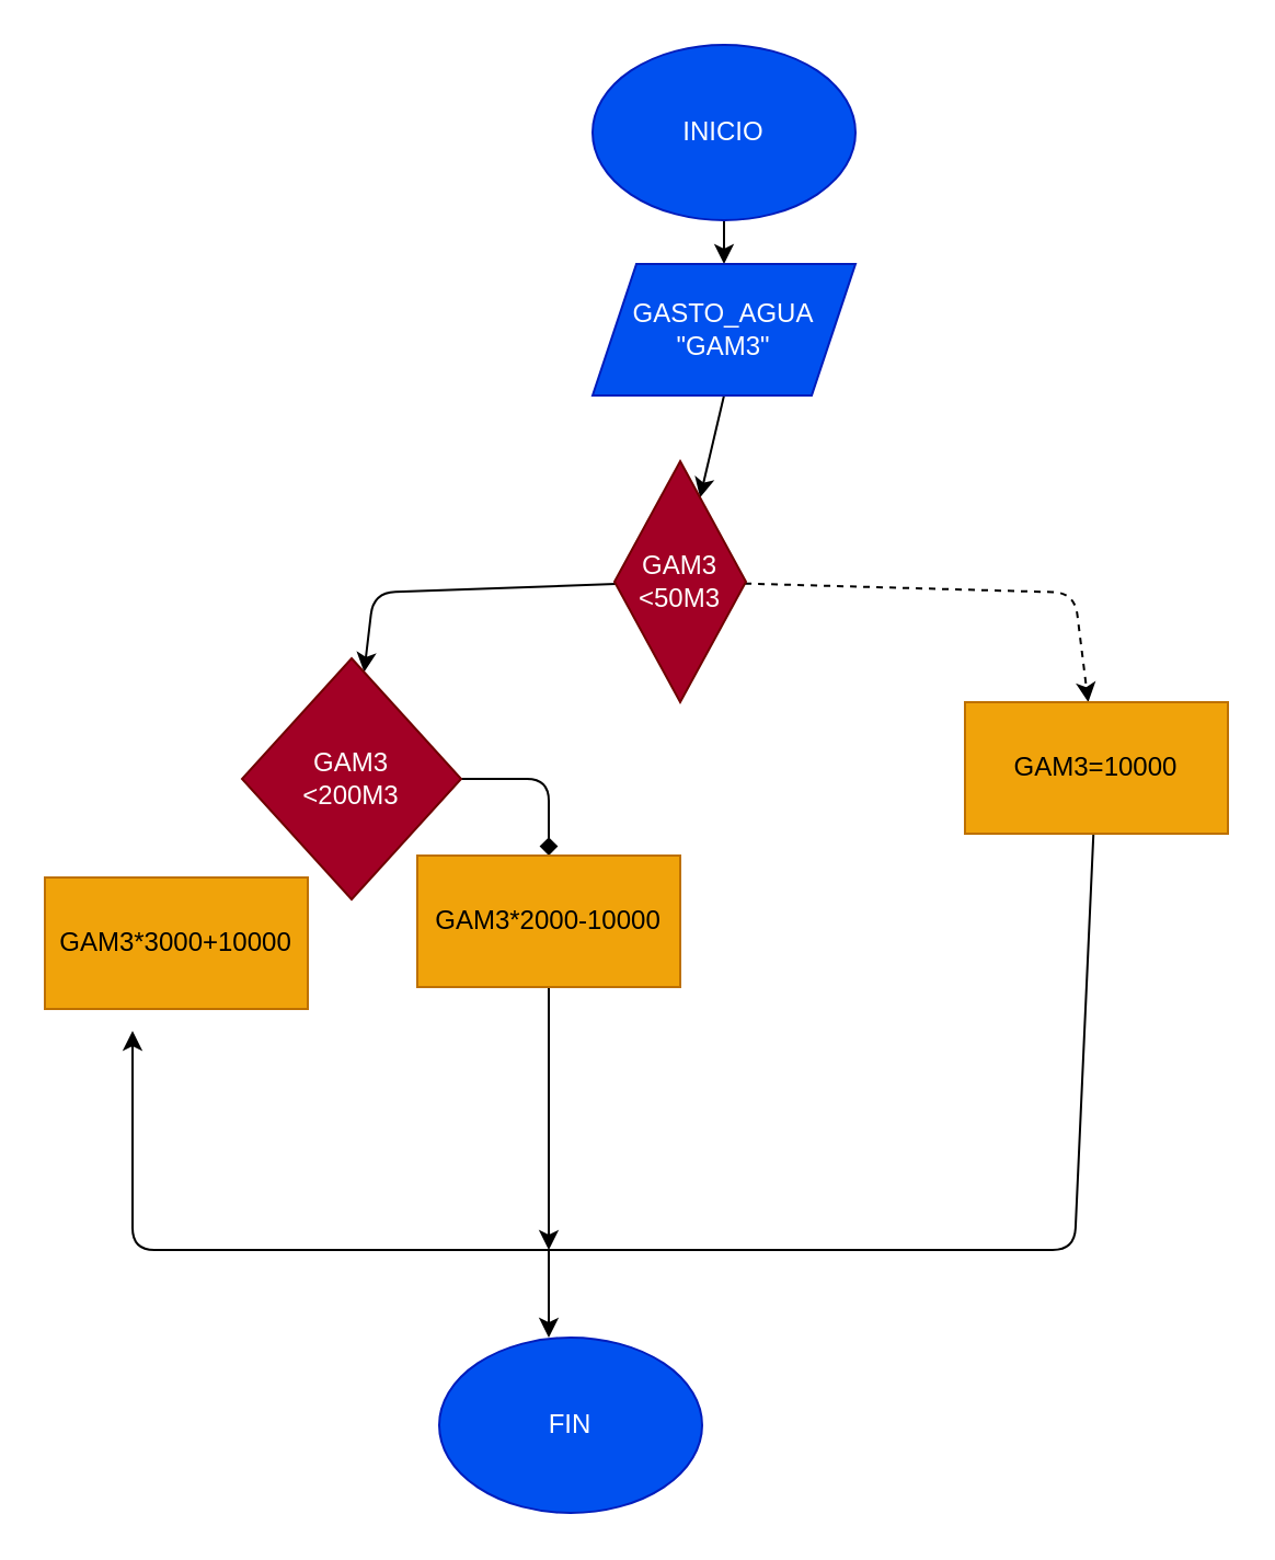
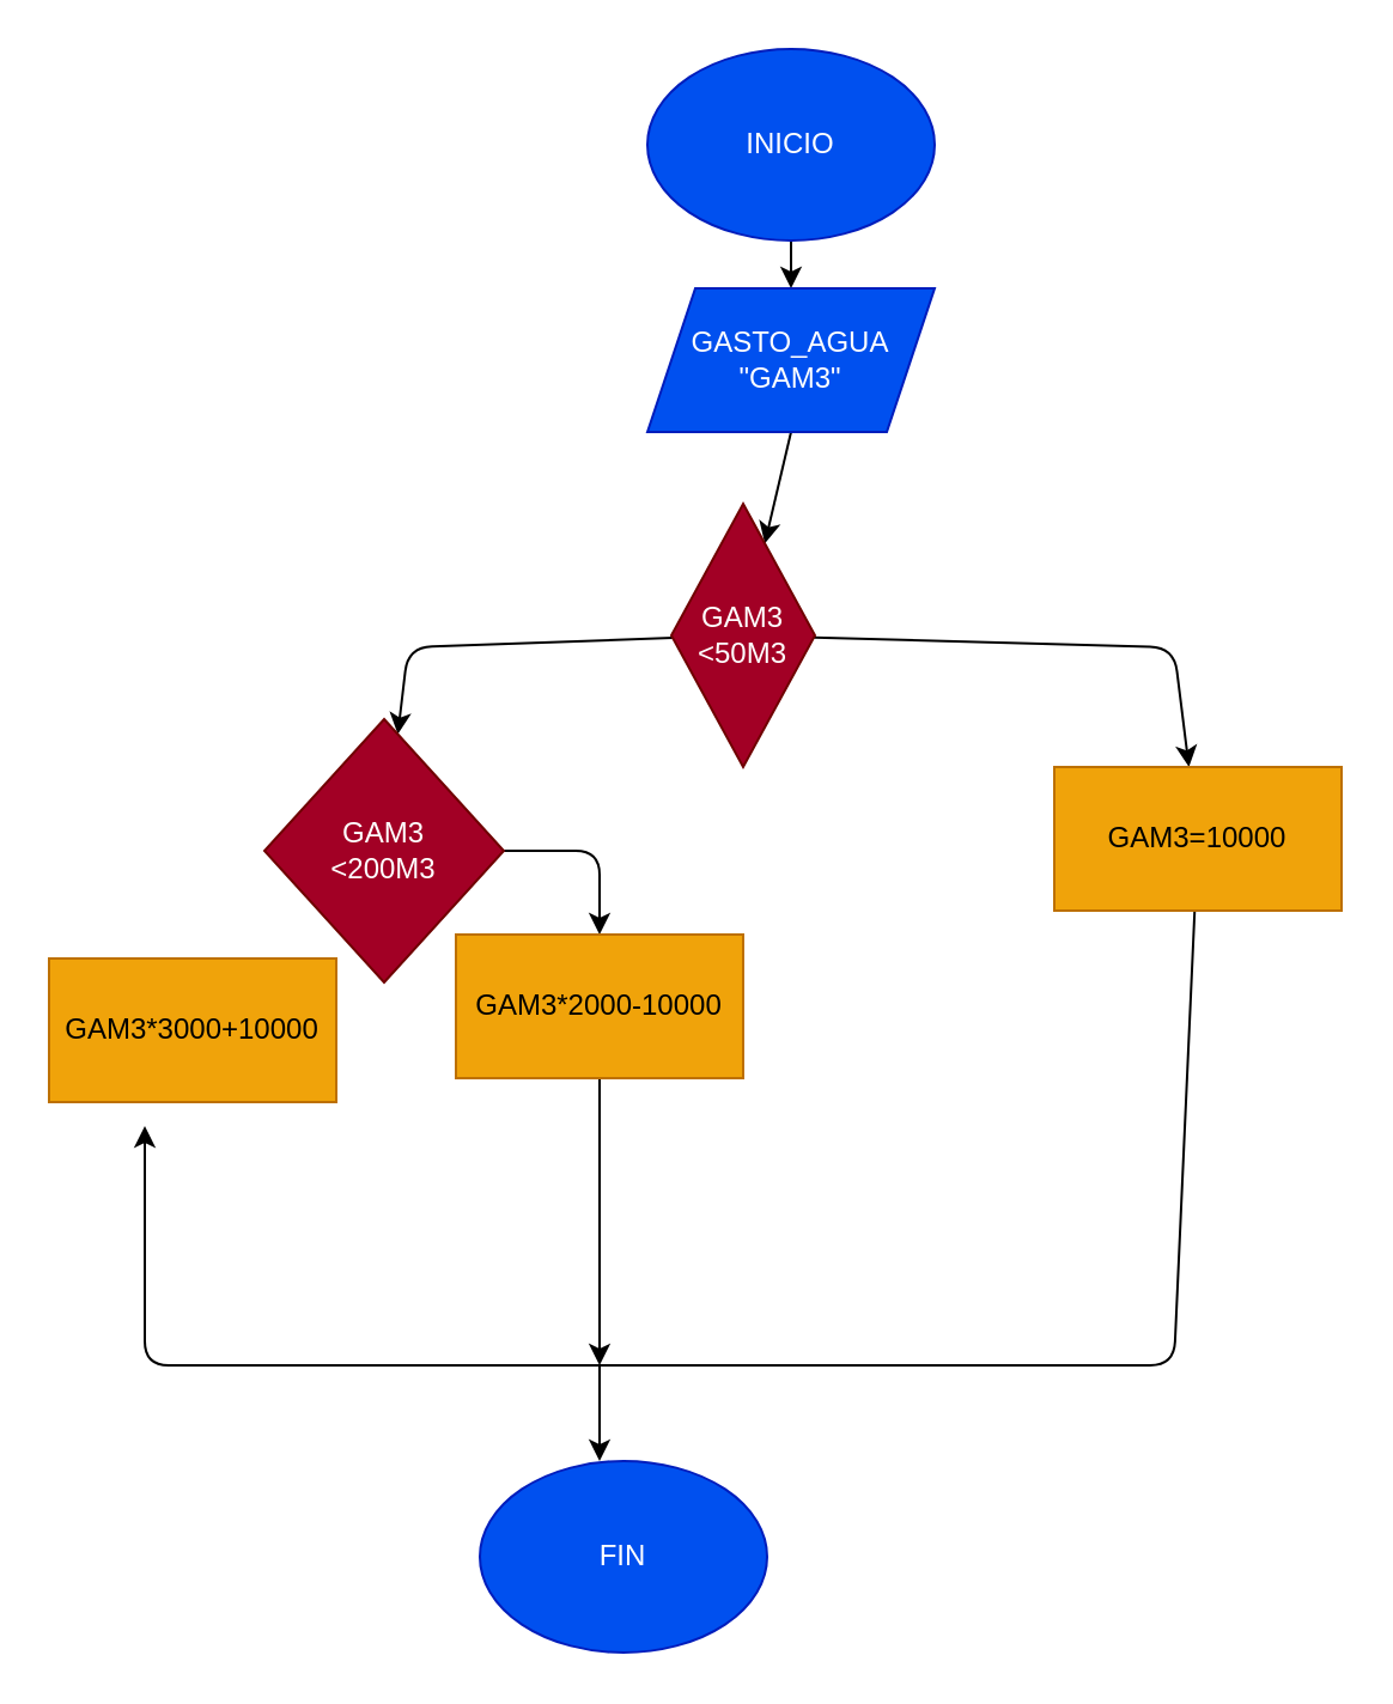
  <mxCell id="0" />
  <mxCell id="1" parent="0" />
  <mxCell id="2" value="" style="edgeStyle=none;html=1;" edge="1" parent="1" source="3"><mxGeometry relative="1" as="geometry"><mxPoint x="330" y="120" as="targetPoint" /></mxGeometry></mxCell>
  <mxCell id="3" value="INICIO" style="ellipse;whiteSpace=wrap;html=1;fillColor=#0050ef;fontColor=#ffffff;strokeColor=#001DBC;" vertex="1" parent="1"><mxGeometry x="270" y="20" width="120" height="80" as="geometry" /></mxCell>
  <mxCell id="4" value="" style="edgeStyle=none;html=1;" edge="1" parent="1" target="8"><mxGeometry relative="1" as="geometry"><mxPoint x="330" y="180" as="sourcePoint" /></mxGeometry></mxCell>
  <mxCell id="5" value="" style="edgeStyle=none;html=1;" edge="1" parent="1" source="8" target="10"><mxGeometry relative="1" as="geometry"><Array as="points"><mxPoint x="170" y="270" /></Array></mxGeometry></mxCell>
- <mxCell id="6" value="" style="edgeStyle=none;html=1;dashed=1;" edge="1" parent="1" source="8" target="15"><mxGeometry relative="1" as="geometry"><Array as="points"><mxPoint x="490" y="270" /></Array></mxGeometry></mxCell>
+ <mxCell id="6" value="" style="edgeStyle=none;html=1;" edge="1" parent="1" source="8" target="15"><mxGeometry relative="1" as="geometry"><Array as="points"><mxPoint x="490" y="270" /></Array></mxGeometry></mxCell>
  <mxCell id="7" value="" style="edgeStyle=none;html=1;" edge="1" parent="1"><mxGeometry relative="1" as="geometry"><mxPoint x="250" y="570" as="sourcePoint" /><mxPoint x="250" y="610" as="targetPoint" /></mxGeometry></mxCell>
  <mxCell id="8" value="GAM3&lt;br&gt;&amp;lt;50M3" style="rhombus;whiteSpace=wrap;html=1;fillColor=#a20025;fontColor=#ffffff;strokeColor=#6F0000;" vertex="1" parent="1"><mxGeometry x="280" y="210" width="60" height="110" as="geometry" /></mxCell>
- <mxCell id="9" value="" style="edgeStyle=none;html=1;endArrow=diamond;" edge="1" parent="1" source="10" target="12"><mxGeometry relative="1" as="geometry"><mxPoint x="260" y="355" as="targetPoint" /><Array as="points"><mxPoint x="250" y="355" /></Array></mxGeometry></mxCell>
+ <mxCell id="9" value="" style="edgeStyle=none;html=1;" edge="1" parent="1" source="10" target="12"><mxGeometry relative="1" as="geometry"><mxPoint x="260" y="355" as="targetPoint" /><Array as="points"><mxPoint x="250" y="355" /></Array></mxGeometry></mxCell>
  <mxCell id="10" value="GAM3&lt;br&gt;&amp;lt;200M3" style="rhombus;whiteSpace=wrap;html=1;fillColor=#a20025;fontColor=#ffffff;strokeColor=#6F0000;" vertex="1" parent="1"><mxGeometry x="110" y="300" width="100" height="110" as="geometry" /></mxCell>
  <mxCell id="11" value="" style="edgeStyle=none;html=1;" edge="1" parent="1" source="12"><mxGeometry relative="1" as="geometry"><mxPoint x="250" y="570" as="targetPoint" /></mxGeometry></mxCell>
  <mxCell id="12" value="GAM3*2000-10000" style="rounded=0;whiteSpace=wrap;html=1;fillColor=#f0a30a;fontColor=#000000;strokeColor=#BD7000;" vertex="1" parent="1"><mxGeometry x="190" y="390" width="120" height="60" as="geometry" /></mxCell>
  <mxCell id="13" value="GAM3*3000+10000" style="rounded=0;whiteSpace=wrap;html=1;fillColor=#f0a30a;fontColor=#000000;strokeColor=#BD7000;" vertex="1" parent="1"><mxGeometry x="20" y="400" width="120" height="60" as="geometry" /></mxCell>
  <mxCell id="14" value="" style="edgeStyle=none;html=1;" edge="1" parent="1" source="15"><mxGeometry relative="1" as="geometry"><mxPoint x="60" y="470" as="targetPoint" /><Array as="points"><mxPoint x="490" y="570" /><mxPoint x="60" y="570" /></Array></mxGeometry></mxCell>
  <mxCell id="15" value="GAM3=10000" style="whiteSpace=wrap;html=1;fillColor=#f0a30a;fontColor=#000000;strokeColor=#BD7000;" vertex="1" parent="1"><mxGeometry x="440" y="320" width="120" height="60" as="geometry" /></mxCell>
  <mxCell id="16" value="FIN" style="ellipse;whiteSpace=wrap;html=1;fillColor=#0050ef;fontColor=#ffffff;strokeColor=#001DBC;" vertex="1" parent="1"><mxGeometry x="200" y="610" width="120" height="80" as="geometry" /></mxCell>
  <mxCell id="17" value="GASTO_AGUA&lt;br&gt;&quot;GAM3&quot;" style="shape=parallelogram;perimeter=parallelogramPerimeter;whiteSpace=wrap;html=1;fixedSize=1;fillColor=#0050ef;fontColor=#ffffff;strokeColor=#001DBC;" vertex="1" parent="1"><mxGeometry x="270" y="120" width="120" height="60" as="geometry" /></mxCell>
